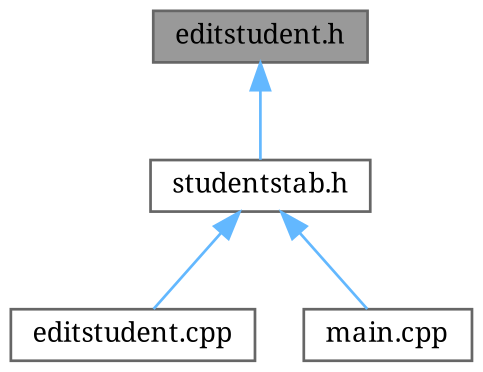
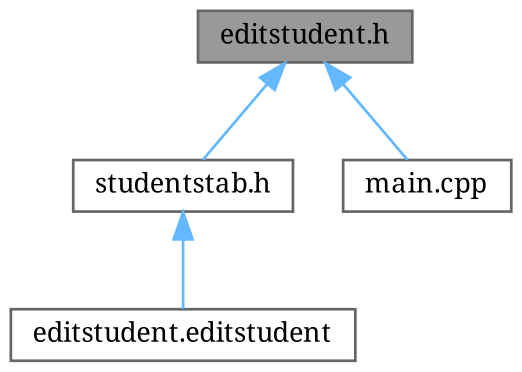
  digraph {
    fontname="Noto Serif"
    node [color=grey40 fillcolor=white fontname="Noto Serif" fontsize=10 shape=box style=filled]
    edge [color=steelblue1 dir=back fontname="Noto Serif" fontsize=10 labelfontname=Helvetica labelfontsize=10 style=solid]
    n1 [color=gray40 fillcolor=grey60 fontcolor=black height=0.2 label="editstudent.h" width=0.4]
    n2 [height=0.2 label="studentstab.h" width=0.4]
-   n3 [height=0.2 label="editstudent.cpp" width=0.4]
+   n3 [height=0.2 label="editstudent.editstudent" width=0.4]
    n4 [height=0.2 label="main.cpp" width=0.4]
    n1 -> n2
    n2 -> n3
-   n2 -> n4
+   n1 -> n4
  }
